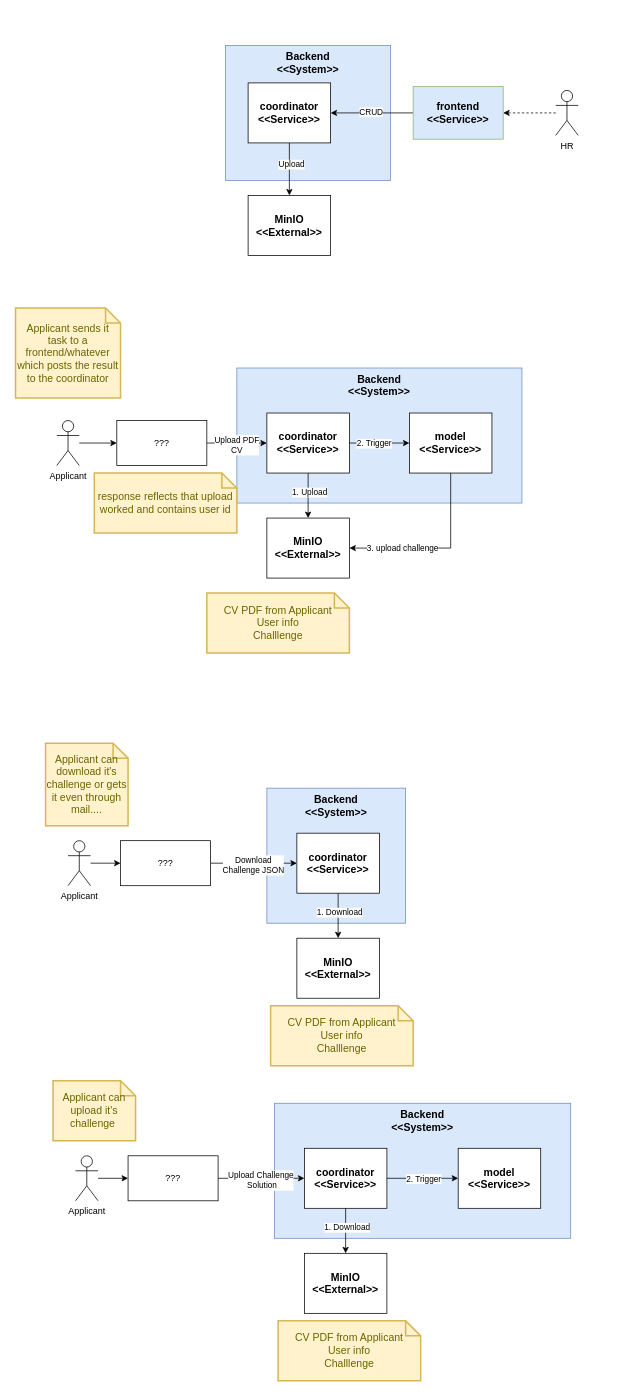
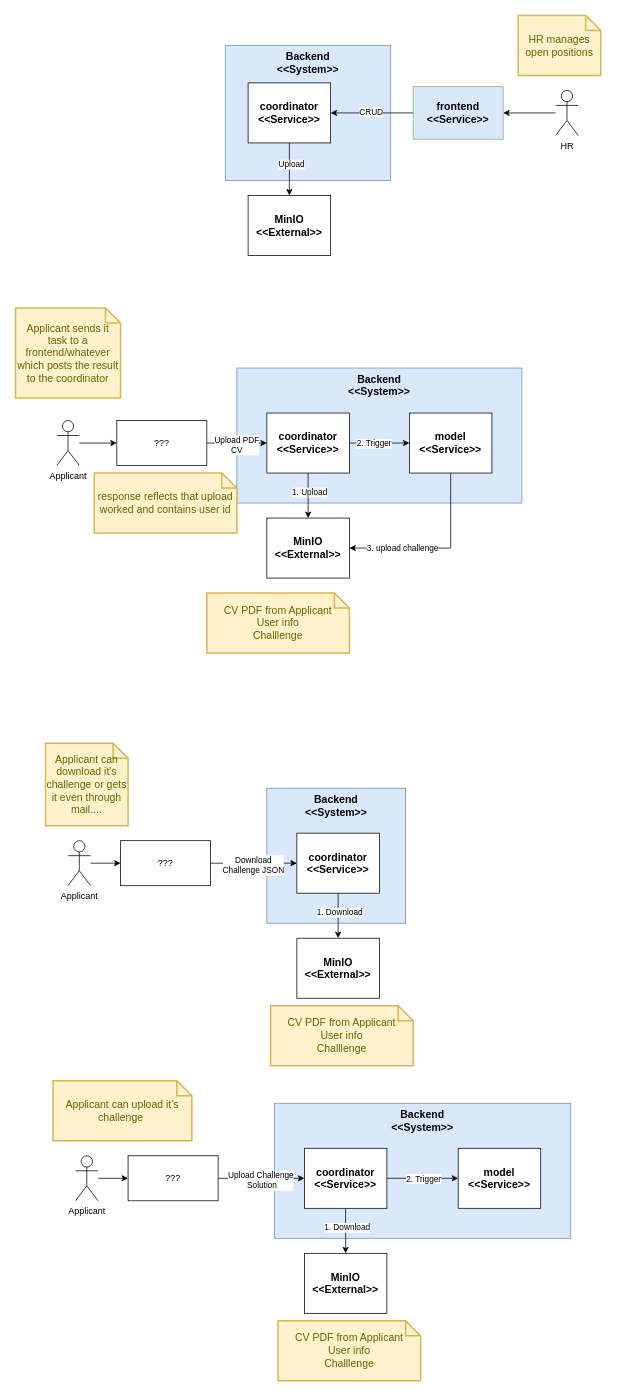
  <mxCell id="0" />
  <mxCell id="1" parent="0" />
  <mxCell id="2" value="Backend&lt;div&gt;&amp;lt;&amp;lt;System&amp;gt;&amp;gt;&lt;/div&gt;" style="rounded=0;whiteSpace=wrap;html=1;verticalAlign=top;fontStyle=1;fontSize=14;fillColor=#dae8fc;strokeColor=#6c8ebf;" vertex="1" parent="1"><mxGeometry x="315" y="490" width="380" height="180" as="geometry" /></mxCell>
  <mxCell id="3" value="Backend&lt;div&gt;&amp;lt;&amp;lt;System&amp;gt;&amp;gt;&lt;/div&gt;" style="rounded=0;whiteSpace=wrap;html=1;verticalAlign=top;fontStyle=1;fontSize=14;fillColor=#dae8fc;strokeColor=#6c8ebf;" vertex="1" parent="1"><mxGeometry x="300" y="60" width="220" height="180" as="geometry" /></mxCell>
  <mxCell id="4" style="edgeStyle=orthogonalEdgeStyle;rounded=0;orthogonalLoop=1;jettySize=auto;html=1;" edge="1" parent="1" source="6" target="9"><mxGeometry relative="1" as="geometry" /></mxCell>
  <mxCell id="5" value="CRUD" style="edgeLabel;html=1;align=center;verticalAlign=middle;resizable=0;points=[];" vertex="1" connectable="0" parent="4"><mxGeometry x="0.031" y="-2" relative="1" as="geometry"><mxPoint as="offset" /></mxGeometry></mxCell>
  <mxCell id="6" value="frontend&lt;div&gt;&amp;lt;&amp;lt;Service&amp;gt;&amp;gt;&lt;/div&gt;" style="rounded=0;whiteSpace=wrap;html=1;verticalAlign=middle;fontStyle=1;fontSize=14;fillColor=#dae8fc;strokeColor=#82b366;" vertex="1" parent="1"><mxGeometry x="550" y="115" width="120" height="70" as="geometry" /></mxCell>
  <mxCell id="7" style="edgeStyle=orthogonalEdgeStyle;rounded=0;orthogonalLoop=1;jettySize=auto;html=1;entryX=0.5;entryY=0;entryDx=0;entryDy=0;" edge="1" parent="1" source="9" target="13"><mxGeometry relative="1" as="geometry" /></mxCell>
  <mxCell id="8" value="Upload" style="edgeLabel;html=1;align=center;verticalAlign=middle;resizable=0;points=[];" vertex="1" connectable="0" parent="7"><mxGeometry x="-0.242" y="2" relative="1" as="geometry"><mxPoint y="1" as="offset" /></mxGeometry></mxCell>
  <mxCell id="9" value="coordinator&lt;div&gt;&amp;lt;&amp;lt;Service&amp;gt;&amp;gt;&lt;/div&gt;" style="rounded=0;whiteSpace=wrap;html=1;verticalAlign=middle;fontStyle=1;fontSize=14;" vertex="1" parent="1"><mxGeometry x="330" y="110" width="110" height="80" as="geometry" /></mxCell>
  <mxCell id="10" style="edgeStyle=orthogonalEdgeStyle;rounded=0;orthogonalLoop=1;jettySize=auto;html=1;entryX=1;entryY=0.5;entryDx=0;entryDy=0;" edge="1" parent="1" source="12" target="21"><mxGeometry relative="1" as="geometry"><Array as="points"><mxPoint x="600" y="730" /></Array></mxGeometry></mxCell>
  <mxCell id="11" value="3. upload challenge" style="edgeLabel;html=1;align=center;verticalAlign=middle;resizable=0;points=[];" vertex="1" connectable="0" parent="10"><mxGeometry x="0.192" y="1" relative="1" as="geometry"><mxPoint x="-25" y="-1" as="offset" /></mxGeometry></mxCell>
  <mxCell id="12" value="model&lt;div&gt;&amp;lt;&amp;lt;Service&amp;gt;&amp;gt;&lt;/div&gt;" style="rounded=0;whiteSpace=wrap;html=1;verticalAlign=middle;fontStyle=1;fontSize=14;" vertex="1" parent="1"><mxGeometry x="545" y="550" width="110" height="80" as="geometry" /></mxCell>
  <mxCell id="13" value="MinIO&lt;div&gt;&amp;lt;&amp;lt;External&amp;gt;&amp;gt;&lt;/div&gt;" style="rounded=0;whiteSpace=wrap;html=1;verticalAlign=middle;fontStyle=1;fontSize=14;" vertex="1" parent="1"><mxGeometry x="330" y="260" width="110" height="80" as="geometry" /></mxCell>
- <mxCell id="14" style="edgeStyle=orthogonalEdgeStyle;rounded=0;orthogonalLoop=1;jettySize=auto;html=1;entryX=1;entryY=0.5;entryDx=0;entryDy=0;dashed=1;" edge="1" parent="1" source="15" target="6"><mxGeometry relative="1" as="geometry" /></mxCell>
+ <mxCell id="14" style="edgeStyle=orthogonalEdgeStyle;rounded=0;orthogonalLoop=1;jettySize=auto;html=1;entryX=1;entryY=0.5;entryDx=0;entryDy=0;" edge="1" parent="1" source="15" target="6"><mxGeometry relative="1" as="geometry" /></mxCell>
  <mxCell id="15" value="HR" style="shape=umlActor;verticalLabelPosition=bottom;verticalAlign=top;html=1;outlineConnect=0;" vertex="1" parent="1"><mxGeometry x="740" y="120" width="30" height="60" as="geometry" /></mxCell>
  <mxCell id="16" style="edgeStyle=orthogonalEdgeStyle;rounded=0;orthogonalLoop=1;jettySize=auto;html=1;" edge="1" parent="1" source="20" target="21"><mxGeometry relative="1" as="geometry" /></mxCell>
  <mxCell id="17" value="1. Upload" style="edgeLabel;html=1;align=center;verticalAlign=middle;resizable=0;points=[];" vertex="1" connectable="0" parent="16"><mxGeometry x="-0.183" y="1" relative="1" as="geometry"><mxPoint as="offset" /></mxGeometry></mxCell>
  <mxCell id="18" style="edgeStyle=orthogonalEdgeStyle;rounded=0;orthogonalLoop=1;jettySize=auto;html=1;entryX=0;entryY=0.5;entryDx=0;entryDy=0;" edge="1" parent="1" source="20" target="12"><mxGeometry relative="1" as="geometry" /></mxCell>
  <mxCell id="19" value="2. Trigger" style="edgeLabel;html=1;align=center;verticalAlign=middle;resizable=0;points=[];" vertex="1" connectable="0" parent="18"><mxGeometry x="-0.2" y="-2" relative="1" as="geometry"><mxPoint y="-2" as="offset" /></mxGeometry></mxCell>
  <mxCell id="20" value="coordinator&lt;div&gt;&amp;lt;&amp;lt;Service&amp;gt;&amp;gt;&lt;/div&gt;" style="rounded=0;whiteSpace=wrap;html=1;verticalAlign=middle;fontStyle=1;fontSize=14;" vertex="1" parent="1"><mxGeometry x="355" y="550" width="110" height="80" as="geometry" /></mxCell>
  <mxCell id="21" value="MinIO&lt;div&gt;&amp;lt;&amp;lt;External&amp;gt;&amp;gt;&lt;/div&gt;" style="rounded=0;whiteSpace=wrap;html=1;verticalAlign=middle;fontStyle=1;fontSize=14;" vertex="1" parent="1"><mxGeometry x="355" y="690" width="110" height="80" as="geometry" /></mxCell>
  <mxCell id="22" style="edgeStyle=orthogonalEdgeStyle;rounded=0;orthogonalLoop=1;jettySize=auto;html=1;entryX=0;entryY=0.5;entryDx=0;entryDy=0;" edge="1" parent="1" source="23" target="26"><mxGeometry relative="1" as="geometry" /></mxCell>
  <mxCell id="23" value="Applicant" style="shape=umlActor;verticalLabelPosition=bottom;verticalAlign=top;html=1;outlineConnect=0;" vertex="1" parent="1"><mxGeometry x="75" y="560" width="30" height="60" as="geometry" /></mxCell>
  <mxCell id="24" style="edgeStyle=orthogonalEdgeStyle;rounded=0;orthogonalLoop=1;jettySize=auto;html=1;" edge="1" parent="1" source="26" target="20"><mxGeometry relative="1" as="geometry" /></mxCell>
  <mxCell id="25" value="Upload PDF &lt;br&gt;CV" style="edgeLabel;html=1;align=center;verticalAlign=middle;resizable=0;points=[];" vertex="1" connectable="0" parent="24"><mxGeometry x="-0.033" y="-1" relative="1" as="geometry"><mxPoint y="1" as="offset" /></mxGeometry></mxCell>
  <mxCell id="26" value="???" style="rounded=0;whiteSpace=wrap;html=1;" vertex="1" parent="1"><mxGeometry x="155" y="560" width="120" height="60" as="geometry" /></mxCell>
  <mxCell id="27" value="Applicant sends it task to a frontend/whatever which posts the result to the coordinator" style="shape=note;strokeWidth=2;fontSize=14;size=20;whiteSpace=wrap;html=1;fillColor=#fff2cc;strokeColor=#d6b656;fontColor=#666600;" vertex="1" parent="1"><mxGeometry x="20" y="410" width="140" height="120" as="geometry" /></mxCell>
  <mxCell id="28" value="CV PDF from Applicant&lt;div&gt;User info&lt;/div&gt;&lt;div&gt;Challlenge&lt;/div&gt;" style="shape=note;strokeWidth=2;fontSize=14;size=20;whiteSpace=wrap;html=1;fillColor=#fff2cc;strokeColor=#d6b656;fontColor=#666600;" vertex="1" parent="1"><mxGeometry x="275" y="790" width="190" height="80" as="geometry" /></mxCell>
  <mxCell id="29" value="response reflects that upload worked and contains user id" style="shape=note;strokeWidth=2;fontSize=14;size=20;whiteSpace=wrap;html=1;fillColor=#fff2cc;strokeColor=#d6b656;fontColor=#666600;" vertex="1" parent="1"><mxGeometry x="125" y="630" width="190" height="80" as="geometry" /></mxCell>
  <mxCell id="30" value="Backend&lt;div&gt;&amp;lt;&amp;lt;System&amp;gt;&amp;gt;&lt;/div&gt;" style="rounded=0;whiteSpace=wrap;html=1;verticalAlign=top;fontStyle=1;fontSize=14;fillColor=#dae8fc;strokeColor=#6c8ebf;" vertex="1" parent="1"><mxGeometry x="355" y="1050" width="185" height="180" as="geometry" /></mxCell>
  <mxCell id="31" style="edgeStyle=orthogonalEdgeStyle;rounded=0;orthogonalLoop=1;jettySize=auto;html=1;" edge="1" source="33" target="34" parent="1"><mxGeometry relative="1" as="geometry" /></mxCell>
  <mxCell id="32" value="1. Download" style="edgeLabel;html=1;align=center;verticalAlign=middle;resizable=0;points=[];" vertex="1" connectable="0" parent="31"><mxGeometry x="-0.183" y="1" relative="1" as="geometry"><mxPoint as="offset" /></mxGeometry></mxCell>
  <mxCell id="33" value="coordinator&lt;div&gt;&amp;lt;&amp;lt;Service&amp;gt;&amp;gt;&lt;/div&gt;" style="rounded=0;whiteSpace=wrap;html=1;verticalAlign=middle;fontStyle=1;fontSize=14;" vertex="1" parent="1"><mxGeometry x="395" y="1110" width="110" height="80" as="geometry" /></mxCell>
  <mxCell id="34" value="MinIO&lt;div&gt;&amp;lt;&amp;lt;External&amp;gt;&amp;gt;&lt;/div&gt;" style="rounded=0;whiteSpace=wrap;html=1;verticalAlign=middle;fontStyle=1;fontSize=14;" vertex="1" parent="1"><mxGeometry x="395" y="1250" width="110" height="80" as="geometry" /></mxCell>
  <mxCell id="35" style="edgeStyle=orthogonalEdgeStyle;rounded=0;orthogonalLoop=1;jettySize=auto;html=1;entryX=0;entryY=0.5;entryDx=0;entryDy=0;" edge="1" source="36" target="39" parent="1"><mxGeometry relative="1" as="geometry" /></mxCell>
  <mxCell id="36" value="Applicant" style="shape=umlActor;verticalLabelPosition=bottom;verticalAlign=top;html=1;outlineConnect=0;" vertex="1" parent="1"><mxGeometry x="90" y="1120" width="30" height="60" as="geometry" /></mxCell>
  <mxCell id="37" style="edgeStyle=orthogonalEdgeStyle;rounded=0;orthogonalLoop=1;jettySize=auto;html=1;" edge="1" source="39" target="33" parent="1"><mxGeometry relative="1" as="geometry" /></mxCell>
  <mxCell id="38" value="Download&lt;br&gt;Challenge JSON" style="edgeLabel;html=1;align=center;verticalAlign=middle;resizable=0;points=[];" vertex="1" connectable="0" parent="37"><mxGeometry x="-0.033" y="-1" relative="1" as="geometry"><mxPoint y="1" as="offset" /></mxGeometry></mxCell>
  <mxCell id="39" value="???" style="rounded=0;whiteSpace=wrap;html=1;" vertex="1" parent="1"><mxGeometry x="160" y="1120" width="120" height="60" as="geometry" /></mxCell>
  <mxCell id="40" value="Applicant can download it's challenge or gets it even through mail...." style="shape=note;strokeWidth=2;fontSize=14;size=20;whiteSpace=wrap;html=1;fillColor=#fff2cc;strokeColor=#d6b656;fontColor=#666600;" vertex="1" parent="1"><mxGeometry x="60" y="990" width="110" height="110" as="geometry" /></mxCell>
  <mxCell id="41" value="CV PDF from Applicant&lt;div&gt;User info&lt;/div&gt;&lt;div&gt;Challlenge&lt;/div&gt;" style="shape=note;strokeWidth=2;fontSize=14;size=20;whiteSpace=wrap;html=1;fillColor=#fff2cc;strokeColor=#d6b656;fontColor=#666600;" vertex="1" parent="1"><mxGeometry x="360" y="1340" width="190" height="80" as="geometry" /></mxCell>
+ <mxCell id="42" value="HR manages open positions" style="shape=note;strokeWidth=2;fontSize=14;size=20;whiteSpace=wrap;html=1;fillColor=#fff2cc;strokeColor=#d6b656;fontColor=#666600;" vertex="1" parent="1"><mxGeometry x="690" y="20" width="110.0" height="80" as="geometry" /></mxCell>
  <mxCell id="43" value="Backend&lt;div&gt;&amp;lt;&amp;lt;System&amp;gt;&amp;gt;&lt;/div&gt;" style="rounded=0;whiteSpace=wrap;html=1;verticalAlign=top;fontStyle=1;fontSize=14;fillColor=#dae8fc;strokeColor=#6c8ebf;" vertex="1" parent="1"><mxGeometry x="365" y="1470" width="395" height="180" as="geometry" /></mxCell>
  <mxCell id="44" style="edgeStyle=orthogonalEdgeStyle;rounded=0;orthogonalLoop=1;jettySize=auto;html=1;" edge="1" source="48" target="49" parent="1"><mxGeometry relative="1" as="geometry" /></mxCell>
  <mxCell id="45" value="1. Download" style="edgeLabel;html=1;align=center;verticalAlign=middle;resizable=0;points=[];" vertex="1" connectable="0" parent="44"><mxGeometry x="-0.183" y="1" relative="1" as="geometry"><mxPoint as="offset" /></mxGeometry></mxCell>
  <mxCell id="46" style="edgeStyle=orthogonalEdgeStyle;rounded=0;orthogonalLoop=1;jettySize=auto;html=1;entryX=0;entryY=0.5;entryDx=0;entryDy=0;" edge="1" parent="1" source="48" target="57"><mxGeometry relative="1" as="geometry" /></mxCell>
  <mxCell id="47" value="2. Trigger" style="edgeLabel;html=1;align=center;verticalAlign=middle;resizable=0;points=[];" vertex="1" connectable="0" parent="46"><mxGeometry x="-0.284" y="-1" relative="1" as="geometry"><mxPoint x="14" y="-1" as="offset" /></mxGeometry></mxCell>
  <mxCell id="48" value="coordinator&lt;div&gt;&amp;lt;&amp;lt;Service&amp;gt;&amp;gt;&lt;/div&gt;" style="rounded=0;whiteSpace=wrap;html=1;verticalAlign=middle;fontStyle=1;fontSize=14;" vertex="1" parent="1"><mxGeometry x="405" y="1530" width="110" height="80" as="geometry" /></mxCell>
  <mxCell id="49" value="MinIO&lt;div&gt;&amp;lt;&amp;lt;External&amp;gt;&amp;gt;&lt;/div&gt;" style="rounded=0;whiteSpace=wrap;html=1;verticalAlign=middle;fontStyle=1;fontSize=14;" vertex="1" parent="1"><mxGeometry x="405" y="1670" width="110" height="80" as="geometry" /></mxCell>
  <mxCell id="50" style="edgeStyle=orthogonalEdgeStyle;rounded=0;orthogonalLoop=1;jettySize=auto;html=1;entryX=0;entryY=0.5;entryDx=0;entryDy=0;" edge="1" source="51" target="54" parent="1"><mxGeometry relative="1" as="geometry" /></mxCell>
  <mxCell id="51" value="Applicant" style="shape=umlActor;verticalLabelPosition=bottom;verticalAlign=top;html=1;outlineConnect=0;" vertex="1" parent="1"><mxGeometry x="100" y="1540" width="30" height="60" as="geometry" /></mxCell>
  <mxCell id="52" style="edgeStyle=orthogonalEdgeStyle;rounded=0;orthogonalLoop=1;jettySize=auto;html=1;" edge="1" source="54" target="48" parent="1"><mxGeometry relative="1" as="geometry" /></mxCell>
  <mxCell id="53" value="Upload Challenge&lt;br&gt;&amp;nbsp;Solution" style="edgeLabel;html=1;align=center;verticalAlign=middle;resizable=0;points=[];" vertex="1" connectable="0" parent="52"><mxGeometry x="-0.033" y="-1" relative="1" as="geometry"><mxPoint y="1" as="offset" /></mxGeometry></mxCell>
  <mxCell id="54" value="???" style="rounded=0;whiteSpace=wrap;html=1;" vertex="1" parent="1"><mxGeometry x="170" y="1540" width="120" height="60" as="geometry" /></mxCell>
- <mxCell id="55" value="Applicant can upload it's challenge&amp;nbsp;" style="shape=note;strokeWidth=2;fontSize=14;size=20;whiteSpace=wrap;html=1;fillColor=#fff2cc;strokeColor=#d6b656;fontColor=#666600;" vertex="1" parent="1"><mxGeometry x="70" y="1440" width="110" height="80" as="geometry" /></mxCell>
+ <mxCell id="55" value="Applicant can upload it's challenge&amp;nbsp;" style="shape=note;strokeWidth=2;fontSize=14;size=20;whiteSpace=wrap;html=1;fillColor=#fff2cc;strokeColor=#d6b656;fontColor=#666600;" vertex="1" parent="1"><mxGeometry x="70" y="1440" width="185" height="80" as="geometry" /></mxCell>
  <mxCell id="56" value="CV PDF from Applicant&lt;div&gt;User info&lt;/div&gt;&lt;div&gt;Challlenge&lt;/div&gt;" style="shape=note;strokeWidth=2;fontSize=14;size=20;whiteSpace=wrap;html=1;fillColor=#fff2cc;strokeColor=#d6b656;fontColor=#666600;" vertex="1" parent="1"><mxGeometry x="370" y="1760" width="190" height="80" as="geometry" /></mxCell>
  <mxCell id="57" value="model&lt;div&gt;&amp;lt;&amp;lt;Service&amp;gt;&amp;gt;&lt;/div&gt;" style="rounded=0;whiteSpace=wrap;html=1;verticalAlign=middle;fontStyle=1;fontSize=14;" vertex="1" parent="1"><mxGeometry x="610" y="1530" width="110" height="80" as="geometry" /></mxCell>
